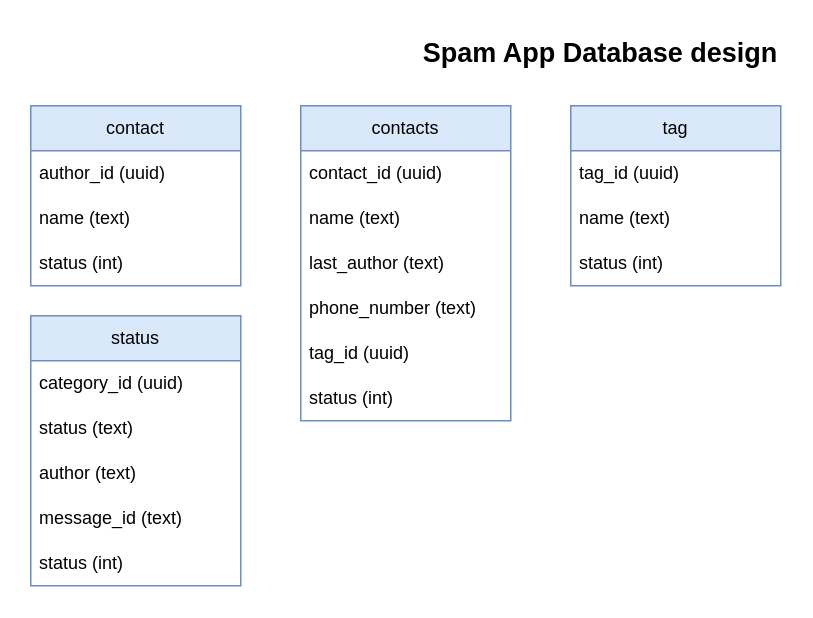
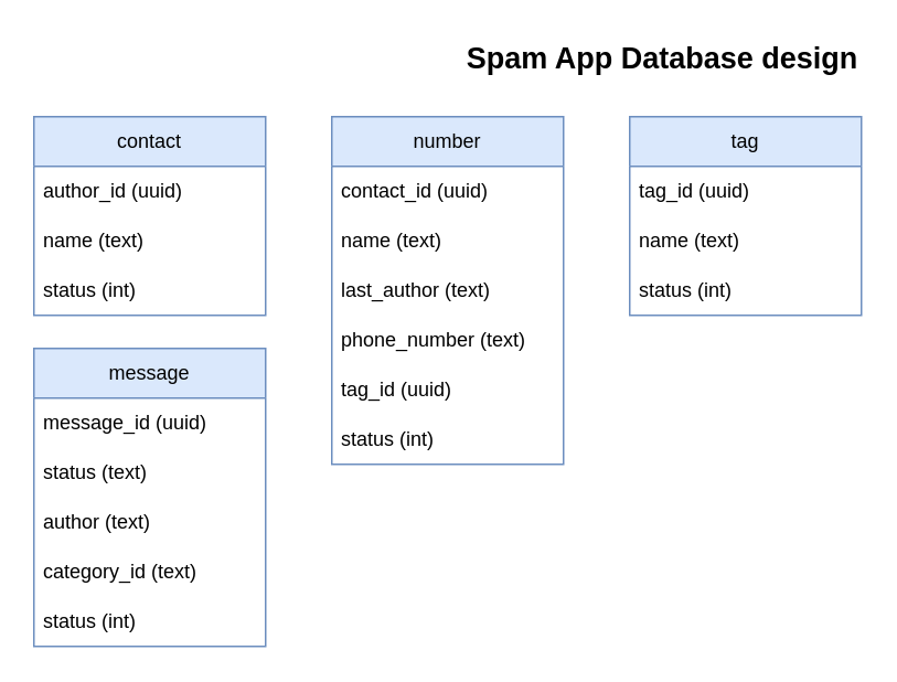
  <mxCell id="0" />
  <mxCell id="1" parent="0" />
  <mxCell id="2" value="&lt;font style=&quot;font-size: 18px;&quot;&gt;&lt;b&gt;Spam App Database design&lt;/b&gt;&lt;/font&gt;" style="text;html=1;strokeColor=none;fillColor=none;align=center;verticalAlign=middle;whiteSpace=wrap;rounded=0;" parent="1" vertex="1"><mxGeometry x="280" y="20" width="240" height="30" as="geometry" /></mxCell>
  <mxCell id="3" value="contact" style="swimlane;fontStyle=0;childLayout=stackLayout;horizontal=1;startSize=30;horizontalStack=0;resizeParent=1;resizeParentMax=0;resizeLast=0;collapsible=1;marginBottom=0;whiteSpace=wrap;html=1;fillColor=#dae8fc;strokeColor=#6c8ebf;" parent="1" vertex="1"><mxGeometry x="20" y="70" width="140" height="120" as="geometry" /></mxCell>
  <mxCell id="4" value="author_id (uuid)" style="text;strokeColor=none;fillColor=none;align=left;verticalAlign=middle;spacingLeft=4;spacingRight=4;overflow=hidden;points=[[0,0.5],[1,0.5]];portConstraint=eastwest;rotatable=0;whiteSpace=wrap;html=1;" parent="3" vertex="1"><mxGeometry y="30" width="140" height="30" as="geometry" /></mxCell>
  <mxCell id="5" value="name (text)" style="text;strokeColor=none;fillColor=none;align=left;verticalAlign=middle;spacingLeft=4;spacingRight=4;overflow=hidden;points=[[0,0.5],[1,0.5]];portConstraint=eastwest;rotatable=0;whiteSpace=wrap;html=1;" parent="3" vertex="1"><mxGeometry y="60" width="140" height="30" as="geometry" /></mxCell>
  <mxCell id="6" value="status (int)" style="text;strokeColor=none;fillColor=none;align=left;verticalAlign=middle;spacingLeft=4;spacingRight=4;overflow=hidden;points=[[0,0.5],[1,0.5]];portConstraint=eastwest;rotatable=0;whiteSpace=wrap;html=1;" parent="3" vertex="1"><mxGeometry y="90" width="140" height="30" as="geometry" /></mxCell>
- <mxCell id="7" value="contacts" style="swimlane;fontStyle=0;childLayout=stackLayout;horizontal=1;startSize=30;horizontalStack=0;resizeParent=1;resizeParentMax=0;resizeLast=0;collapsible=1;marginBottom=0;whiteSpace=wrap;html=1;fillColor=#dae8fc;strokeColor=#6c8ebf;" parent="1" vertex="1"><mxGeometry x="200" y="70" width="140" height="210" as="geometry" /></mxCell>
+ <mxCell id="7" value="number" style="swimlane;fontStyle=0;childLayout=stackLayout;horizontal=1;startSize=30;horizontalStack=0;resizeParent=1;resizeParentMax=0;resizeLast=0;collapsible=1;marginBottom=0;whiteSpace=wrap;html=1;fillColor=#dae8fc;strokeColor=#6c8ebf;" parent="1" vertex="1"><mxGeometry x="200" y="70" width="140" height="210" as="geometry" /></mxCell>
  <mxCell id="8" value="contact_id (uuid)" style="text;strokeColor=none;fillColor=none;align=left;verticalAlign=middle;spacingLeft=4;spacingRight=4;overflow=hidden;points=[[0,0.5],[1,0.5]];portConstraint=eastwest;rotatable=0;whiteSpace=wrap;html=1;" parent="7" vertex="1"><mxGeometry y="30" width="140" height="30" as="geometry" /></mxCell>
  <mxCell id="9" value="name (text)" style="text;strokeColor=none;fillColor=none;align=left;verticalAlign=middle;spacingLeft=4;spacingRight=4;overflow=hidden;points=[[0,0.5],[1,0.5]];portConstraint=eastwest;rotatable=0;whiteSpace=wrap;html=1;" parent="7" vertex="1"><mxGeometry y="60" width="140" height="30" as="geometry" /></mxCell>
  <mxCell id="10" value="last_author (text)" style="text;strokeColor=none;fillColor=none;align=left;verticalAlign=middle;spacingLeft=4;spacingRight=4;overflow=hidden;points=[[0,0.5],[1,0.5]];portConstraint=eastwest;rotatable=0;whiteSpace=wrap;html=1;" parent="7" vertex="1"><mxGeometry y="90" width="140" height="30" as="geometry" /></mxCell>
  <mxCell id="11" value="phone_number (text)" style="text;strokeColor=none;fillColor=none;align=left;verticalAlign=middle;spacingLeft=4;spacingRight=4;overflow=hidden;points=[[0,0.5],[1,0.5]];portConstraint=eastwest;rotatable=0;whiteSpace=wrap;html=1;" parent="7" vertex="1"><mxGeometry y="120" width="140" height="30" as="geometry" /></mxCell>
  <mxCell id="12" value="tag_id (uuid)" style="text;strokeColor=none;fillColor=none;align=left;verticalAlign=middle;spacingLeft=4;spacingRight=4;overflow=hidden;points=[[0,0.5],[1,0.5]];portConstraint=eastwest;rotatable=0;whiteSpace=wrap;html=1;" parent="7" vertex="1"><mxGeometry y="150" width="140" height="30" as="geometry" /></mxCell>
  <mxCell id="13" value="status (int)" style="text;strokeColor=none;fillColor=none;align=left;verticalAlign=middle;spacingLeft=4;spacingRight=4;overflow=hidden;points=[[0,0.5],[1,0.5]];portConstraint=eastwest;rotatable=0;whiteSpace=wrap;html=1;" parent="7" vertex="1"><mxGeometry y="180" width="140" height="30" as="geometry" /></mxCell>
  <mxCell id="14" value="tag" style="swimlane;fontStyle=0;childLayout=stackLayout;horizontal=1;startSize=30;horizontalStack=0;resizeParent=1;resizeParentMax=0;resizeLast=0;collapsible=1;marginBottom=0;whiteSpace=wrap;html=1;fillColor=#dae8fc;strokeColor=#6c8ebf;" parent="1" vertex="1"><mxGeometry x="380" y="70" width="140" height="120" as="geometry" /></mxCell>
  <mxCell id="15" value="tag_id (uuid)" style="text;strokeColor=none;fillColor=none;align=left;verticalAlign=middle;spacingLeft=4;spacingRight=4;overflow=hidden;points=[[0,0.5],[1,0.5]];portConstraint=eastwest;rotatable=0;whiteSpace=wrap;html=1;" parent="14" vertex="1"><mxGeometry y="30" width="140" height="30" as="geometry" /></mxCell>
  <mxCell id="16" value="name (text)" style="text;strokeColor=none;fillColor=none;align=left;verticalAlign=middle;spacingLeft=4;spacingRight=4;overflow=hidden;points=[[0,0.5],[1,0.5]];portConstraint=eastwest;rotatable=0;whiteSpace=wrap;html=1;" parent="14" vertex="1"><mxGeometry y="60" width="140" height="30" as="geometry" /></mxCell>
  <mxCell id="17" value="status (int)" style="text;strokeColor=none;fillColor=none;align=left;verticalAlign=middle;spacingLeft=4;spacingRight=4;overflow=hidden;points=[[0,0.5],[1,0.5]];portConstraint=eastwest;rotatable=0;whiteSpace=wrap;html=1;" parent="14" vertex="1"><mxGeometry y="90" width="140" height="30" as="geometry" /></mxCell>
- <mxCell id="18" value="status" style="swimlane;fontStyle=0;childLayout=stackLayout;horizontal=1;startSize=30;horizontalStack=0;resizeParent=1;resizeParentMax=0;resizeLast=0;collapsible=1;marginBottom=0;whiteSpace=wrap;html=1;fillColor=#dae8fc;strokeColor=#6c8ebf;" parent="1" vertex="1"><mxGeometry x="20" y="210" width="140" height="180" as="geometry" /></mxCell>
- <mxCell id="19" value="category_id (uuid)" style="text;strokeColor=none;fillColor=none;align=left;verticalAlign=middle;spacingLeft=4;spacingRight=4;overflow=hidden;points=[[0,0.5],[1,0.5]];portConstraint=eastwest;rotatable=0;whiteSpace=wrap;html=1;" parent="18" vertex="1"><mxGeometry y="30" width="140" height="30" as="geometry" /></mxCell>
+ <mxCell id="18" value="message" style="swimlane;fontStyle=0;childLayout=stackLayout;horizontal=1;startSize=30;horizontalStack=0;resizeParent=1;resizeParentMax=0;resizeLast=0;collapsible=1;marginBottom=0;whiteSpace=wrap;html=1;fillColor=#dae8fc;strokeColor=#6c8ebf;" parent="1" vertex="1"><mxGeometry x="20" y="210" width="140" height="180" as="geometry" /></mxCell>
+ <mxCell id="19" value="message_id (uuid)" style="text;strokeColor=none;fillColor=none;align=left;verticalAlign=middle;spacingLeft=4;spacingRight=4;overflow=hidden;points=[[0,0.5],[1,0.5]];portConstraint=eastwest;rotatable=0;whiteSpace=wrap;html=1;" parent="18" vertex="1"><mxGeometry y="30" width="140" height="30" as="geometry" /></mxCell>
  <mxCell id="20" value="status (text)" style="text;strokeColor=none;fillColor=none;align=left;verticalAlign=middle;spacingLeft=4;spacingRight=4;overflow=hidden;points=[[0,0.5],[1,0.5]];portConstraint=eastwest;rotatable=0;whiteSpace=wrap;html=1;" parent="18" vertex="1"><mxGeometry y="60" width="140" height="30" as="geometry" /></mxCell>
  <mxCell id="21" value="author (text)" style="text;strokeColor=none;fillColor=none;align=left;verticalAlign=middle;spacingLeft=4;spacingRight=4;overflow=hidden;points=[[0,0.5],[1,0.5]];portConstraint=eastwest;rotatable=0;whiteSpace=wrap;html=1;" parent="18" vertex="1"><mxGeometry y="90" width="140" height="30" as="geometry" /></mxCell>
- <mxCell id="22" value="message_id (text)" style="text;strokeColor=none;fillColor=none;align=left;verticalAlign=middle;spacingLeft=4;spacingRight=4;overflow=hidden;points=[[0,0.5],[1,0.5]];portConstraint=eastwest;rotatable=0;whiteSpace=wrap;html=1;" parent="18" vertex="1"><mxGeometry y="120" width="140" height="30" as="geometry" /></mxCell>
+ <mxCell id="22" value="category_id (text)" style="text;strokeColor=none;fillColor=none;align=left;verticalAlign=middle;spacingLeft=4;spacingRight=4;overflow=hidden;points=[[0,0.5],[1,0.5]];portConstraint=eastwest;rotatable=0;whiteSpace=wrap;html=1;" parent="18" vertex="1"><mxGeometry y="120" width="140" height="30" as="geometry" /></mxCell>
  <mxCell id="23" value="status (int)" style="text;strokeColor=none;fillColor=none;align=left;verticalAlign=middle;spacingLeft=4;spacingRight=4;overflow=hidden;points=[[0,0.5],[1,0.5]];portConstraint=eastwest;rotatable=0;whiteSpace=wrap;html=1;" parent="18" vertex="1"><mxGeometry y="150" width="140" height="30" as="geometry" /></mxCell>
